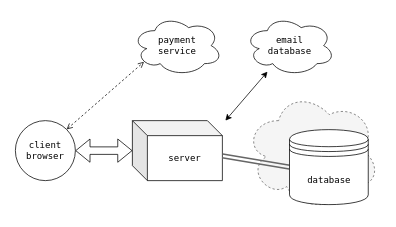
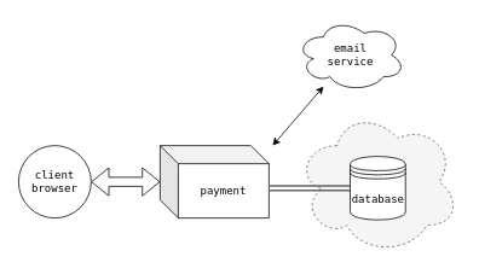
  <mxCell id="0" />
  <mxCell id="1" parent="0" />
  <mxCell id="2" value="" style="ellipse;shape=cloud;whiteSpace=wrap;html=1;dashed=1;fillColor=#f5f5f5;strokeColor=#666666;fontColor=#333333;" parent="1" vertex="1"><mxGeometry x="326" y="120" width="180" height="160" as="geometry" /></mxCell>
  <mxCell id="3" value="&lt;pre&gt;client&lt;br&gt;browser&lt;/pre&gt;" style="ellipse;whiteSpace=wrap;html=1;aspect=fixed;" parent="1" vertex="1"><mxGeometry x="20" y="160" width="80" height="80" as="geometry" /></mxCell>
- <mxCell id="4" value="&lt;pre&gt;email&lt;br&gt;database&lt;br&gt;&lt;/pre&gt;" style="ellipse;shape=cloud;whiteSpace=wrap;html=1;" parent="1" vertex="1"><mxGeometry x="326" y="20" width="120" height="80" as="geometry" /></mxCell>
- <mxCell id="5" value="&lt;pre&gt;payment&lt;br&gt;service&lt;br&gt;&lt;/pre&gt;" style="ellipse;shape=cloud;whiteSpace=wrap;html=1;" parent="1" vertex="1"><mxGeometry x="176" y="20" width="120" height="80" as="geometry" /></mxCell>
- <mxCell id="6" value="&lt;pre&gt;server&lt;br&gt;&lt;/pre&gt;" style="shape=cube;whiteSpace=wrap;html=1;boundedLbl=1;backgroundOutline=1;darkOpacity=0.05;darkOpacity2=0.1;" parent="1" vertex="1"><mxGeometry x="176" y="160" width="120" height="80" as="geometry" /></mxCell>
+ <mxCell id="4" value="&lt;pre&gt;email&lt;br&gt;service&lt;br&gt;&lt;/pre&gt;" style="ellipse;shape=cloud;whiteSpace=wrap;html=1;" parent="1" vertex="1"><mxGeometry x="326" y="20" width="120" height="80" as="geometry" /></mxCell>
+ <mxCell id="6" value="&lt;pre&gt;payment&lt;br&gt;&lt;/pre&gt;" style="shape=cube;whiteSpace=wrap;html=1;boundedLbl=1;backgroundOutline=1;darkOpacity=0.05;darkOpacity2=0.1;" parent="1" vertex="1"><mxGeometry x="176" y="160" width="120" height="80" as="geometry" /></mxCell>
  <mxCell id="7" value="" style="endArrow=classic;startArrow=classic;html=1;exitX=1;exitY=0.5;exitDx=0;exitDy=0;shape=flexArrow;" parent="1" source="3" target="6" edge="1"><mxGeometry width="50" height="50" relative="1" as="geometry"><mxPoint x="220" y="240" as="sourcePoint" /><mxPoint x="270" y="190" as="targetPoint" /></mxGeometry></mxCell>
  <mxCell id="8" value="" style="endArrow=classic;startArrow=classic;html=1;shape=link;fillColor=#f5f5f5;strokeColor=#666666;strokeWidth=2;entryX=0;entryY=0.5;entryDx=0;entryDy=0;" parent="1" target="11" edge="1"><mxGeometry width="50" height="50" relative="1" as="geometry"><mxPoint x="296" y="207" as="sourcePoint" /><mxPoint x="370" y="205" as="targetPoint" /></mxGeometry></mxCell>
  <mxCell id="9" value="" style="endArrow=classic;startArrow=classic;html=1;" parent="1" edge="1" source="4"><mxGeometry width="50" height="50" relative="1" as="geometry"><mxPoint x="246" y="290" as="sourcePoint" /><mxPoint x="300" y="160" as="targetPoint" /></mxGeometry></mxCell>
- <mxCell id="10" value="" style="endArrow=open;startArrow=open;html=1;entryX=0.13;entryY=0.77;entryDx=0;entryDy=0;entryPerimeter=0;exitX=1;exitY=0;exitDx=0;exitDy=0;dashed=1;endFill=0;startFill=0;" parent="1" source="3" target="5" edge="1"><mxGeometry width="50" height="50" relative="1" as="geometry"><mxPoint x="130" y="130" as="sourcePoint" /><mxPoint x="180" y="80" as="targetPoint" /></mxGeometry></mxCell>
- <mxCell id="11" value="&lt;pre&gt;database&lt;br&gt;&lt;/pre&gt;" style="shape=datastore;whiteSpace=wrap;html=1;" vertex="1" parent="1"><mxGeometry x="385.5" y="172" width="105" height="100" as="geometry" /></mxCell>
+ <mxCell id="11" value="&lt;pre&gt;database&lt;br&gt;&lt;/pre&gt;" style="shape=datastore;whiteSpace=wrap;html=1;" vertex="1" parent="1"><mxGeometry x="385.5" y="172" width="61" height="70" as="geometry" /></mxCell>
